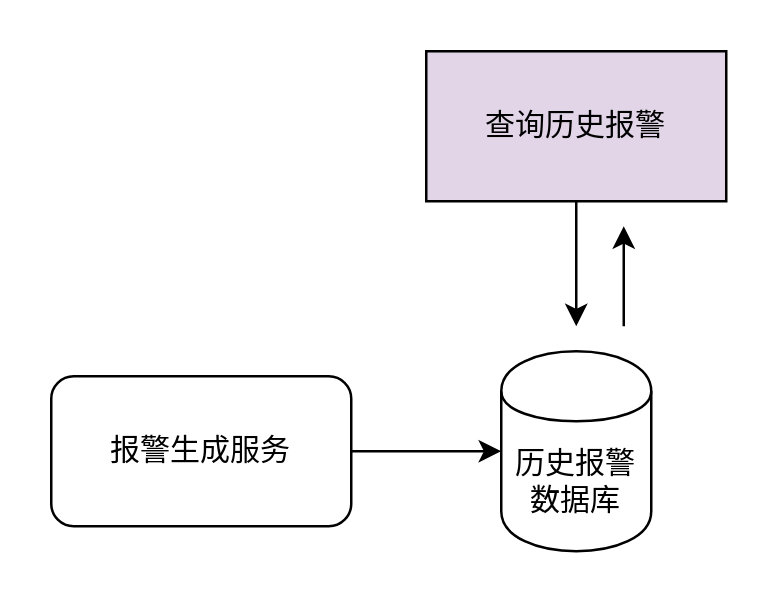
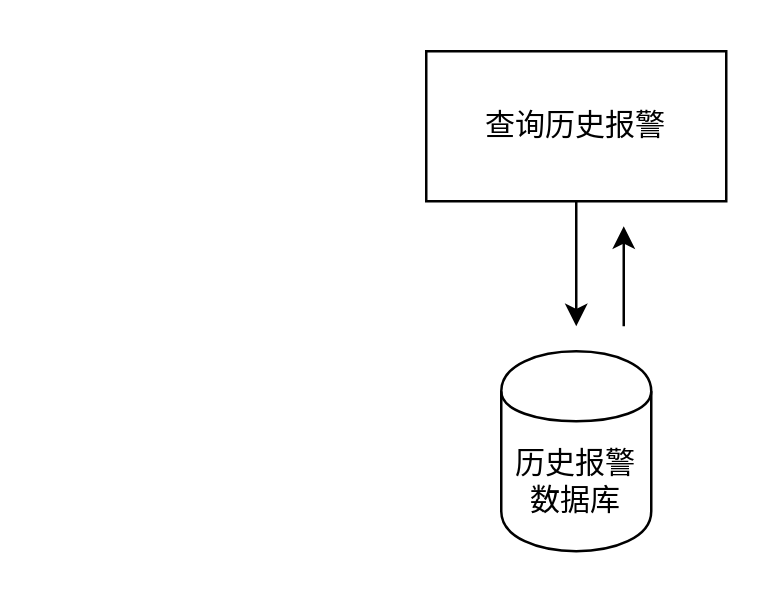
  <mxCell id="0" />
  <mxCell id="1" parent="0" />
  <mxCell id="2" style="edgeStyle=orthogonalEdgeStyle;rounded=0;orthogonalLoop=1;jettySize=auto;html=1;" edge="1" parent="1" source="3"><mxGeometry relative="1" as="geometry"><mxPoint x="230" y="130" as="targetPoint" /></mxGeometry></mxCell>
- <mxCell id="3" value="查询历史报警" style="rounded=0;whiteSpace=wrap;html=1;fillColor=#e1d5e7;" vertex="1" parent="1"><mxGeometry x="170" y="20" width="120" height="60" as="geometry" /></mxCell>
+ <mxCell id="3" value="查询历史报警" style="rounded=0;whiteSpace=wrap;html=1;" vertex="1" parent="1"><mxGeometry x="170" y="20" width="120" height="60" as="geometry" /></mxCell>
  <mxCell id="4" value="历史报警数据库" style="shape=cylinder;whiteSpace=wrap;html=1;boundedLbl=1;backgroundOutline=1;" vertex="1" parent="1"><mxGeometry x="200" y="140" width="60" height="80" as="geometry" /></mxCell>
- <mxCell id="5" style="edgeStyle=orthogonalEdgeStyle;rounded=0;orthogonalLoop=1;jettySize=auto;html=1;entryX=0;entryY=0.5;entryDx=0;entryDy=0;" edge="1" parent="1" source="6" target="4"><mxGeometry relative="1" as="geometry" /></mxCell>
- <mxCell id="6" value="报警生成服务" style="rounded=1;whiteSpace=wrap;html=1;" vertex="1" parent="1"><mxGeometry x="20" y="150" width="120" height="60" as="geometry" /></mxCell>
  <mxCell id="7" value="" style="endArrow=classic;html=1;" edge="1" parent="1"><mxGeometry width="50" height="50" relative="1" as="geometry"><mxPoint x="249" y="130" as="sourcePoint" /><mxPoint x="249" y="90" as="targetPoint" /><Array as="points"><mxPoint x="249" y="110" /></Array></mxGeometry></mxCell>
